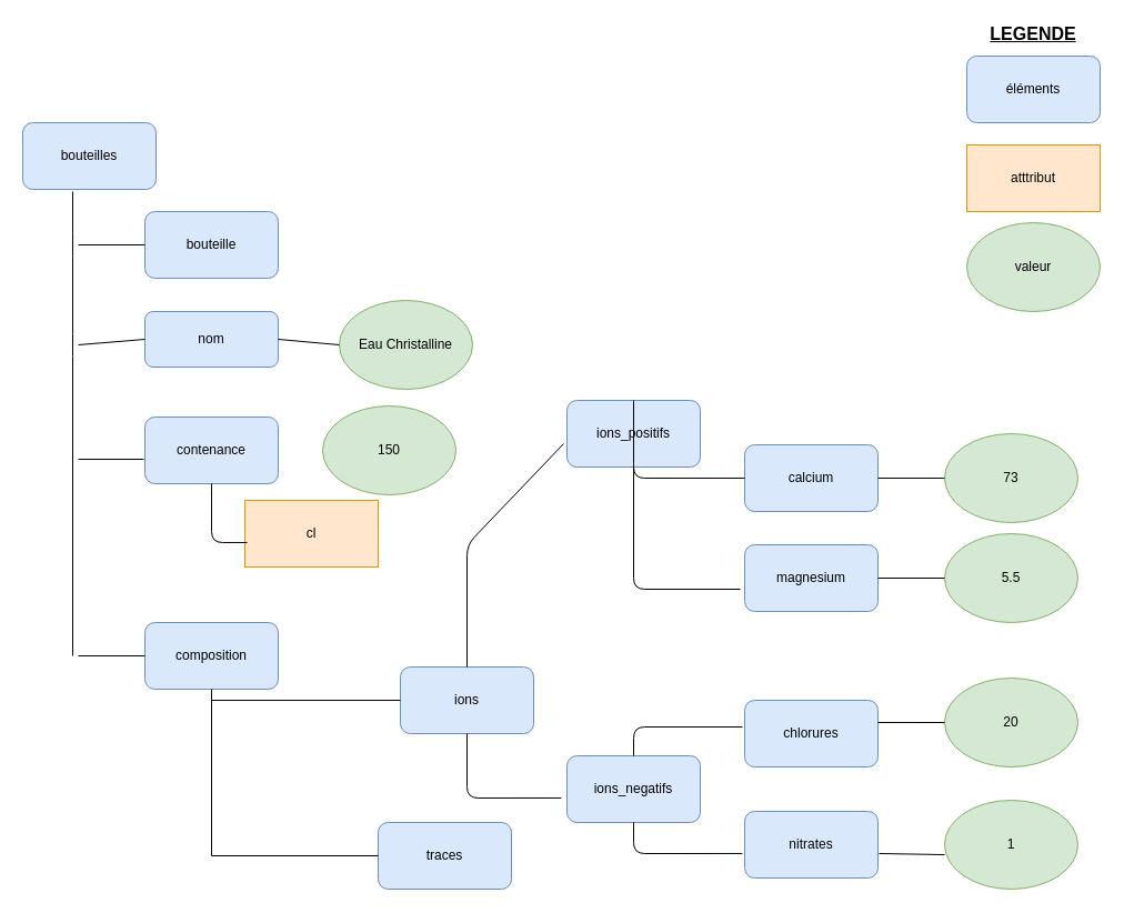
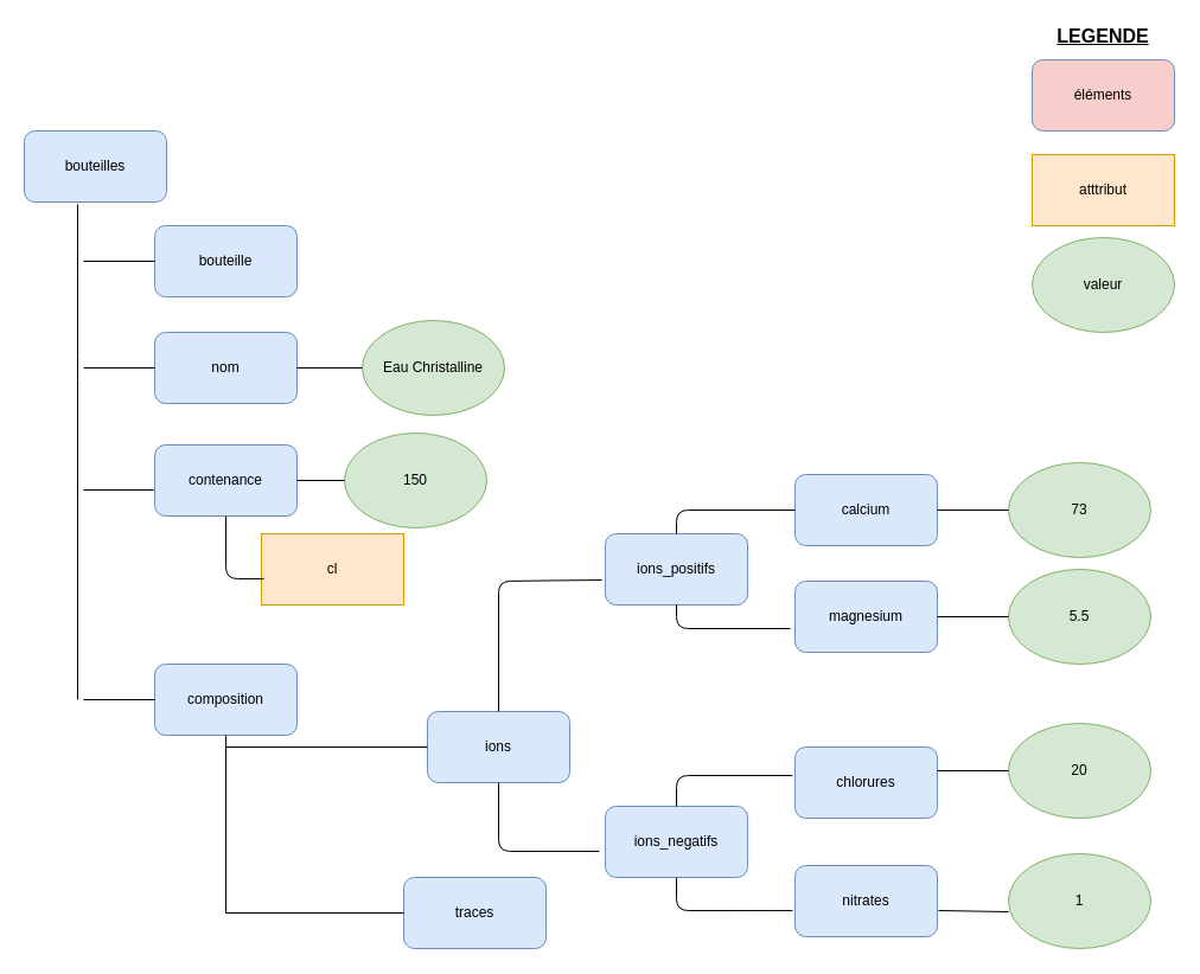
  <mxCell id="0" />
  <mxCell id="1" parent="0" />
  <mxCell id="2" value="bouteilles" style="rounded=1;whiteSpace=wrap;html=1;fillColor=#dae8fc;strokeColor=#6c8ebf;" vertex="1" parent="1"><mxGeometry x="20" y="110" width="120" height="60" as="geometry" /></mxCell>
  <mxCell id="3" value="bouteille" style="rounded=1;whiteSpace=wrap;html=1;fillColor=#dae8fc;strokeColor=#6c8ebf;" vertex="1" parent="1"><mxGeometry x="130" y="190" width="120" height="60" as="geometry" /></mxCell>
- <mxCell id="4" value="nom" style="rounded=1;whiteSpace=wrap;html=1;fillColor=#dae8fc;strokeColor=#6c8ebf;" vertex="1" parent="1"><mxGeometry x="130" y="280" width="120" height="50" as="geometry" /></mxCell>
+ <mxCell id="4" value="nom" style="rounded=1;whiteSpace=wrap;html=1;fillColor=#dae8fc;strokeColor=#6c8ebf;" vertex="1" parent="1"><mxGeometry x="130" y="280" width="120" height="60" as="geometry" /></mxCell>
  <mxCell id="5" value="Eau Christalline" style="ellipse;whiteSpace=wrap;html=1;fillColor=#d5e8d4;strokeColor=#82b366;" vertex="1" parent="1"><mxGeometry x="305" y="270" width="120" height="80" as="geometry" /></mxCell>
  <mxCell id="6" value="contenance" style="rounded=1;whiteSpace=wrap;html=1;fillColor=#dae8fc;strokeColor=#6c8ebf;" vertex="1" parent="1"><mxGeometry x="130" y="375" width="120" height="60" as="geometry" /></mxCell>
  <mxCell id="7" value="composition" style="rounded=1;whiteSpace=wrap;html=1;fillColor=#dae8fc;strokeColor=#6c8ebf;" vertex="1" parent="1"><mxGeometry x="130" y="560" width="120" height="60" as="geometry" /></mxCell>
  <mxCell id="8" value="150" style="ellipse;whiteSpace=wrap;html=1;fillColor=#d5e8d4;strokeColor=#82b366;" vertex="1" parent="1"><mxGeometry x="290" y="365" width="120" height="80" as="geometry" /></mxCell>
  <mxCell id="9" value="cl&lt;br&gt;" style="rounded=0;whiteSpace=wrap;html=1;fillColor=#ffe6cc;strokeColor=#d79b00;" vertex="1" parent="1"><mxGeometry x="220" y="450" width="120" height="60" as="geometry" /></mxCell>
  <mxCell id="10" value="ions" style="rounded=1;whiteSpace=wrap;html=1;fillColor=#dae8fc;strokeColor=#6c8ebf;" vertex="1" parent="1"><mxGeometry x="360" y="600" width="120" height="60" as="geometry" /></mxCell>
- <mxCell id="11" value="ions_positifs" style="rounded=1;whiteSpace=wrap;html=1;fillColor=#dae8fc;strokeColor=#6c8ebf;" vertex="1" parent="1"><mxGeometry x="510" y="360" width="120" height="60" as="geometry" /></mxCell>
+ <mxCell id="11" value="ions_positifs" style="rounded=1;whiteSpace=wrap;html=1;fillColor=#dae8fc;strokeColor=#6c8ebf;" vertex="1" parent="1"><mxGeometry x="510" y="450" width="120" height="60" as="geometry" /></mxCell>
  <mxCell id="12" value="ions_negatifs" style="rounded=1;whiteSpace=wrap;html=1;fillColor=#dae8fc;strokeColor=#6c8ebf;" vertex="1" parent="1"><mxGeometry x="510" y="680" width="120" height="60" as="geometry" /></mxCell>
  <mxCell id="13" value="traces" style="rounded=1;whiteSpace=wrap;html=1;fillColor=#dae8fc;strokeColor=#6c8ebf;" vertex="1" parent="1"><mxGeometry x="340" y="740" width="120" height="60" as="geometry" /></mxCell>
  <mxCell id="14" value="calcium" style="rounded=1;whiteSpace=wrap;html=1;fillColor=#dae8fc;strokeColor=#6c8ebf;" vertex="1" parent="1"><mxGeometry x="670" y="400" width="120" height="60" as="geometry" /></mxCell>
  <mxCell id="15" value="magnesium" style="rounded=1;whiteSpace=wrap;html=1;fillColor=#dae8fc;strokeColor=#6c8ebf;" vertex="1" parent="1"><mxGeometry x="670" y="490" width="120" height="60" as="geometry" /></mxCell>
  <mxCell id="16" value="chlorures" style="rounded=1;whiteSpace=wrap;html=1;fillColor=#dae8fc;strokeColor=#6c8ebf;" vertex="1" parent="1"><mxGeometry x="670" y="630" width="120" height="60" as="geometry" /></mxCell>
  <mxCell id="17" value="nitrates" style="rounded=1;whiteSpace=wrap;html=1;fillColor=#dae8fc;strokeColor=#6c8ebf;" vertex="1" parent="1"><mxGeometry x="670" y="730" width="120" height="60" as="geometry" /></mxCell>
  <mxCell id="18" value="73" style="ellipse;whiteSpace=wrap;html=1;fillColor=#d5e8d4;strokeColor=#82b366;" vertex="1" parent="1"><mxGeometry x="850" y="390" width="120" height="80" as="geometry" /></mxCell>
  <mxCell id="19" value="5.5" style="ellipse;whiteSpace=wrap;html=1;fillColor=#d5e8d4;strokeColor=#82b366;" vertex="1" parent="1"><mxGeometry x="850" y="480" width="120" height="80" as="geometry" /></mxCell>
  <mxCell id="20" value="20" style="ellipse;whiteSpace=wrap;html=1;fillColor=#d5e8d4;strokeColor=#82b366;" vertex="1" parent="1"><mxGeometry x="850" y="610" width="120" height="80" as="geometry" /></mxCell>
  <mxCell id="21" value="1" style="ellipse;whiteSpace=wrap;html=1;fillColor=#d5e8d4;strokeColor=#82b366;" vertex="1" parent="1"><mxGeometry x="850" y="720" width="120" height="80" as="geometry" /></mxCell>
- <mxCell id="22" value="éléments" style="rounded=1;whiteSpace=wrap;html=1;fillColor=#dae8fc;strokeColor=#6c8ebf;" vertex="1" parent="1"><mxGeometry x="870" y="50" width="120" height="60" as="geometry" /></mxCell>
+ <mxCell id="22" value="éléments" style="rounded=1;whiteSpace=wrap;html=1;fillColor=#f8cecc;strokeColor=#6c8ebf;" vertex="1" parent="1"><mxGeometry x="870" y="50" width="120" height="60" as="geometry" /></mxCell>
  <mxCell id="23" value="valeur" style="ellipse;whiteSpace=wrap;html=1;fillColor=#d5e8d4;strokeColor=#82b366;" vertex="1" parent="1"><mxGeometry x="870" y="200" width="120" height="80" as="geometry" /></mxCell>
  <mxCell id="24" value="atttribut" style="rounded=0;whiteSpace=wrap;html=1;fillColor=#ffe6cc;strokeColor=#d79b00;" vertex="1" parent="1"><mxGeometry x="870" y="130" width="120" height="60" as="geometry" /></mxCell>
  <mxCell id="25" value="" style="endArrow=none;html=1;entryX=0.375;entryY=1.033;entryDx=0;entryDy=0;entryPerimeter=0;" edge="1" parent="1" target="2"><mxGeometry width="50" height="50" relative="1" as="geometry"><mxPoint x="65" y="590" as="sourcePoint" /><mxPoint x="520" y="490" as="targetPoint" /><Array as="points"><mxPoint x="65" y="310" /><mxPoint x="65" y="220" /></Array></mxGeometry></mxCell>
  <mxCell id="26" value="" style="endArrow=none;html=1;entryX=0;entryY=0.5;entryDx=0;entryDy=0;" edge="1" parent="1" target="3"><mxGeometry width="50" height="50" relative="1" as="geometry"><mxPoint x="70" y="220" as="sourcePoint" /><mxPoint x="520" y="490" as="targetPoint" /></mxGeometry></mxCell>
  <mxCell id="27" value="" style="endArrow=none;html=1;entryX=0;entryY=0.5;entryDx=0;entryDy=0;entryPerimeter=0;" edge="1" parent="1" target="4"><mxGeometry width="50" height="50" relative="1" as="geometry"><mxPoint x="70" y="310" as="sourcePoint" /><mxPoint x="120" y="310" as="targetPoint" /></mxGeometry></mxCell>
  <mxCell id="28" value="" style="endArrow=none;html=1;" edge="1" parent="1"><mxGeometry width="50" height="50" relative="1" as="geometry"><mxPoint x="70" y="413" as="sourcePoint" /><mxPoint x="129" y="413" as="targetPoint" /></mxGeometry></mxCell>
  <mxCell id="29" value="" style="endArrow=none;html=1;exitX=1;exitY=0.5;exitDx=0;exitDy=0;entryX=0;entryY=0.5;entryDx=0;entryDy=0;" edge="1" parent="1" source="4" target="5"><mxGeometry width="50" height="50" relative="1" as="geometry"><mxPoint x="470" y="540" as="sourcePoint" /><mxPoint x="520" y="490" as="targetPoint" /></mxGeometry></mxCell>
+ <mxCell id="30" value="" style="endArrow=none;html=1;exitX=1;exitY=0.5;exitDx=0;exitDy=0;entryX=0;entryY=0.5;entryDx=0;entryDy=0;" edge="1" parent="1" source="6" target="8"><mxGeometry width="50" height="50" relative="1" as="geometry"><mxPoint x="470" y="540" as="sourcePoint" /><mxPoint x="520" y="490" as="targetPoint" /></mxGeometry></mxCell>
  <mxCell id="31" value="" style="endArrow=none;html=1;exitX=0.5;exitY=1;exitDx=0;exitDy=0;entryX=0.017;entryY=0.633;entryDx=0;entryDy=0;entryPerimeter=0;" edge="1" parent="1" source="6" target="9"><mxGeometry width="50" height="50" relative="1" as="geometry"><mxPoint x="470" y="540" as="sourcePoint" /><mxPoint x="520" y="490" as="targetPoint" /><Array as="points"><mxPoint x="190" y="488" /></Array></mxGeometry></mxCell>
  <mxCell id="32" value="" style="endArrow=none;html=1;entryX=0;entryY=0.5;entryDx=0;entryDy=0;" edge="1" parent="1" target="7"><mxGeometry width="50" height="50" relative="1" as="geometry"><mxPoint x="70" y="590" as="sourcePoint" /><mxPoint x="120" y="690" as="targetPoint" /></mxGeometry></mxCell>
  <mxCell id="33" value="" style="endArrow=none;html=1;" edge="1" parent="1"><mxGeometry width="50" height="50" relative="1" as="geometry"><mxPoint x="190" y="770" as="sourcePoint" /><mxPoint x="190" y="620" as="targetPoint" /></mxGeometry></mxCell>
  <mxCell id="34" value="" style="endArrow=none;html=1;entryX=0;entryY=0.5;entryDx=0;entryDy=0;entryPerimeter=0;" edge="1" parent="1" target="10"><mxGeometry width="50" height="50" relative="1" as="geometry"><mxPoint x="190" y="630" as="sourcePoint" /><mxPoint x="290" y="670" as="targetPoint" /></mxGeometry></mxCell>
  <mxCell id="35" value="" style="endArrow=none;html=1;entryX=0;entryY=0.5;entryDx=0;entryDy=0;" edge="1" parent="1" target="13"><mxGeometry width="50" height="50" relative="1" as="geometry"><mxPoint x="190" y="770" as="sourcePoint" /><mxPoint x="520" y="490" as="targetPoint" /></mxGeometry></mxCell>
  <mxCell id="36" value="" style="endArrow=none;html=1;exitX=0.5;exitY=0;exitDx=0;exitDy=0;exitPerimeter=0;entryX=-0.025;entryY=0.65;entryDx=0;entryDy=0;entryPerimeter=0;" edge="1" parent="1" source="10" target="11"><mxGeometry width="50" height="50" relative="1" as="geometry"><mxPoint x="420" y="590" as="sourcePoint" /><mxPoint x="500" y="490" as="targetPoint" /><Array as="points"><mxPoint x="420" y="490" /></Array></mxGeometry></mxCell>
  <mxCell id="37" value="" style="endArrow=none;html=1;entryX=-0.042;entryY=0.633;entryDx=0;entryDy=0;entryPerimeter=0;" edge="1" parent="1" target="12"><mxGeometry width="50" height="50" relative="1" as="geometry"><mxPoint x="420" y="660" as="sourcePoint" /><mxPoint x="520" y="490" as="targetPoint" /><Array as="points"><mxPoint x="420" y="718" /></Array></mxGeometry></mxCell>
  <mxCell id="38" value="" style="endArrow=none;html=1;exitX=0;exitY=0.5;exitDx=0;exitDy=0;entryX=0.5;entryY=0;entryDx=0;entryDy=0;" edge="1" parent="1" source="14" target="11"><mxGeometry width="50" height="50" relative="1" as="geometry"><mxPoint x="470" y="540" as="sourcePoint" /><mxPoint x="520" y="490" as="targetPoint" /><Array as="points"><mxPoint x="570" y="430" /></Array></mxGeometry></mxCell>
  <mxCell id="39" value="" style="endArrow=none;html=1;entryX=0.5;entryY=1;entryDx=0;entryDy=0;" edge="1" parent="1" target="11"><mxGeometry width="50" height="50" relative="1" as="geometry"><mxPoint x="666" y="530" as="sourcePoint" /><mxPoint x="570" y="528" as="targetPoint" /><Array as="points"><mxPoint x="570" y="530" /></Array></mxGeometry></mxCell>
  <mxCell id="40" value="" style="endArrow=none;html=1;exitX=0.5;exitY=0;exitDx=0;exitDy=0;entryX=-0.017;entryY=0.4;entryDx=0;entryDy=0;entryPerimeter=0;" edge="1" parent="1" source="12" target="16"><mxGeometry width="50" height="50" relative="1" as="geometry"><mxPoint x="580" y="640" as="sourcePoint" /><mxPoint x="670" y="653" as="targetPoint" /><Array as="points"><mxPoint x="570" y="654" /></Array></mxGeometry></mxCell>
  <mxCell id="41" value="" style="endArrow=none;html=1;exitX=0.5;exitY=1;exitDx=0;exitDy=0;entryX=-0.017;entryY=0.633;entryDx=0;entryDy=0;entryPerimeter=0;" edge="1" parent="1" source="12" target="17"><mxGeometry width="50" height="50" relative="1" as="geometry"><mxPoint x="570" y="750" as="sourcePoint" /><mxPoint x="660" y="760" as="targetPoint" /><Array as="points"><mxPoint x="570" y="768" /></Array></mxGeometry></mxCell>
  <mxCell id="42" value="" style="endArrow=none;html=1;exitX=0;exitY=0.5;exitDx=0;exitDy=0;" edge="1" parent="1" source="18"><mxGeometry width="50" height="50" relative="1" as="geometry"><mxPoint x="470" y="540" as="sourcePoint" /><mxPoint x="790" y="430" as="targetPoint" /></mxGeometry></mxCell>
  <mxCell id="43" value="" style="endArrow=none;html=1;entryX=1;entryY=0.5;entryDx=0;entryDy=0;exitX=0;exitY=0.5;exitDx=0;exitDy=0;" edge="1" parent="1" source="19" target="15"><mxGeometry width="50" height="50" relative="1" as="geometry"><mxPoint x="470" y="540" as="sourcePoint" /><mxPoint x="520" y="490" as="targetPoint" /></mxGeometry></mxCell>
  <mxCell id="44" value="" style="endArrow=none;html=1;exitX=1;exitY=0.333;exitDx=0;exitDy=0;entryX=0;entryY=0.5;entryDx=0;entryDy=0;exitPerimeter=0;" edge="1" parent="1" source="16" target="20"><mxGeometry width="50" height="50" relative="1" as="geometry"><mxPoint x="470" y="540" as="sourcePoint" /><mxPoint x="520" y="490" as="targetPoint" /></mxGeometry></mxCell>
  <mxCell id="45" value="" style="endArrow=none;html=1;entryX=1.008;entryY=0.633;entryDx=0;entryDy=0;entryPerimeter=0;exitX=0;exitY=0.613;exitDx=0;exitDy=0;exitPerimeter=0;" edge="1" parent="1" source="21" target="17"><mxGeometry width="50" height="50" relative="1" as="geometry"><mxPoint x="840" y="768" as="sourcePoint" /><mxPoint x="520" y="790" as="targetPoint" /></mxGeometry></mxCell>
  <mxCell id="46" value="LEGENDE" style="text;html=1;strokeColor=none;fillColor=none;align=center;verticalAlign=middle;whiteSpace=wrap;rounded=0;fontStyle=5;fontSize=16;" vertex="1" parent="1"><mxGeometry x="910" y="20" width="40" height="20" as="geometry" /></mxCell>
